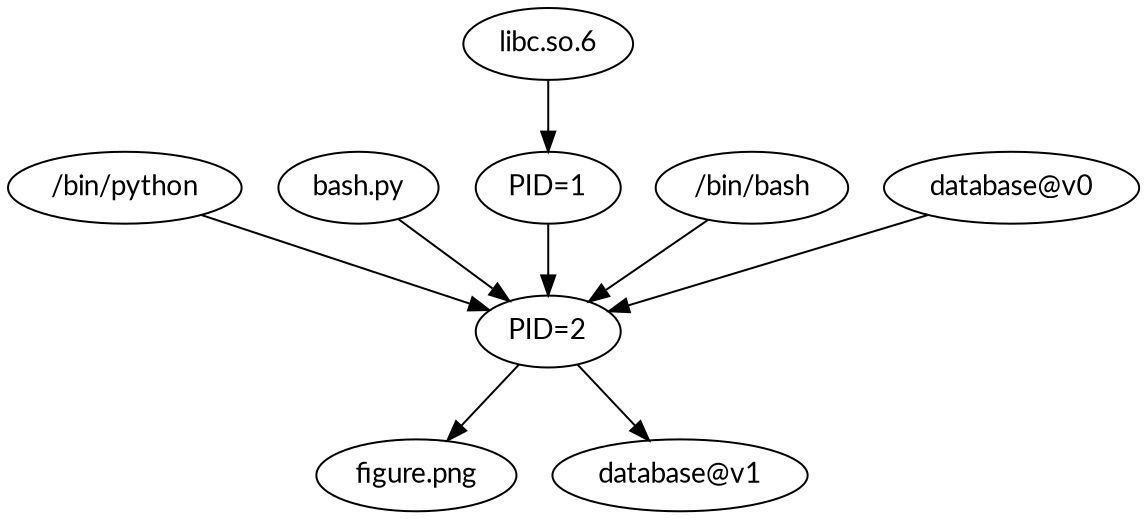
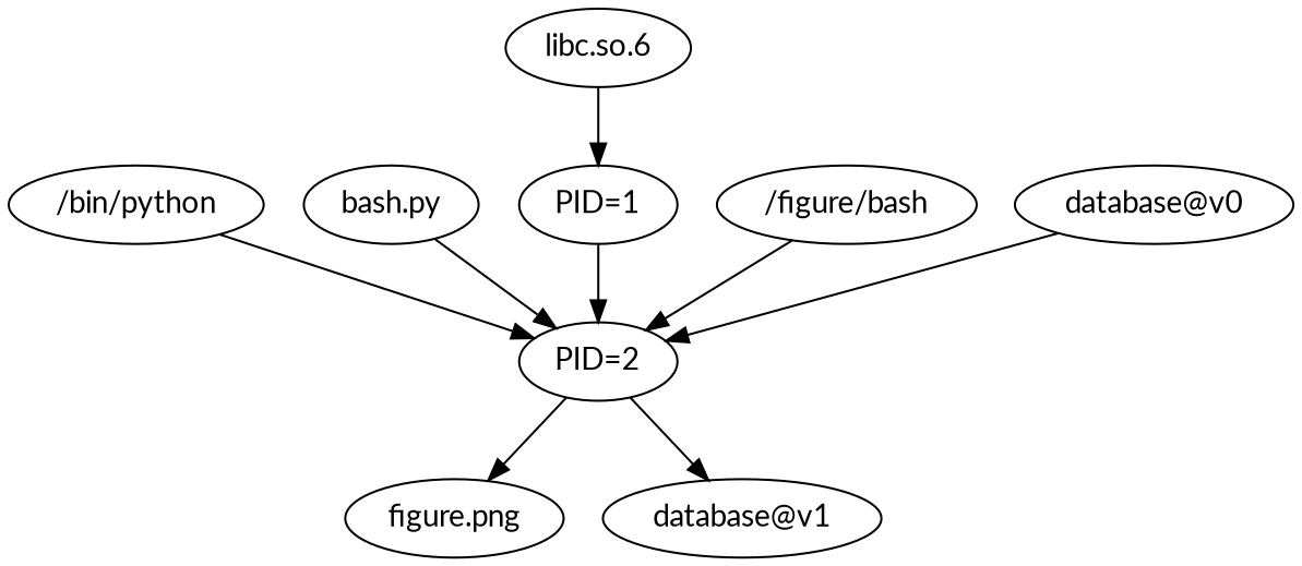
  digraph {
    fontname=Lato
    node [fontname=Lato]
    edge [fontname=Lato]
    n1 [label="figure.png"]
    n2 [label="/bin/python"]
    n3 [label="PID=2"]
    n4 [label="database@v1"]
    n5 [label="bash.py"]
    n6 [label="PID=1"]
-   n7 [label="/bin/bash"]
+   n7 [label="/figure/bash"]
    n8 [label="libc.so.6"]
    n9 [label="database@v0"]
    n2 -> n3
    n3 -> n1
    n3 -> n4
    n5 -> n3
    n6 -> n3
    n7 -> n3
    n8 -> n6
    n9 -> n3
  }
